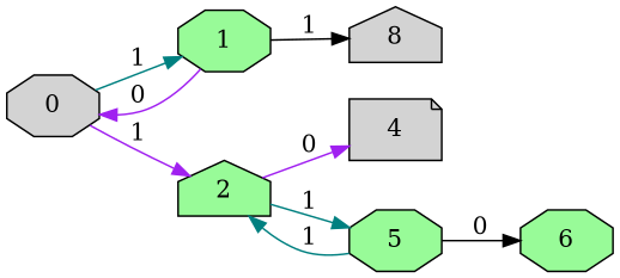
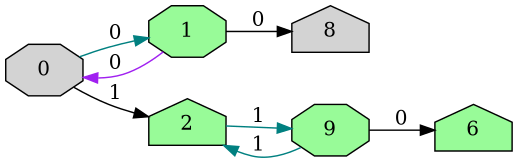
  digraph {
    rankdir=LR
    node [fillcolor=palegreen shape=octagon style=filled]
    edge [color=teal]
    0 [fillcolor=lightgrey]
    1
    2 [shape=house]
    n4 [fillcolor=lightgrey label=8 shape=house]
-   4 [fillcolor=lightgrey shape=note]
-   5
-   6
-   0 -> 1 [label=1]
-   0 -> 2 [color=purple label=1]
+   5 [label=9]
+   6 [shape=house]
+   0 -> 1 [label=0]
+   0 -> 2 [color=black label=1]
    1 -> 0 [color=purple label=0]
-   1 -> n4 [color=black label=1]
-   2 -> 4 [color=purple label=0]
+   1 -> n4 [color=black label=0]
    2 -> 5 [label=1]
    5 -> 2 [label=1]
    5 -> 6 [color=black label=0]
  }
